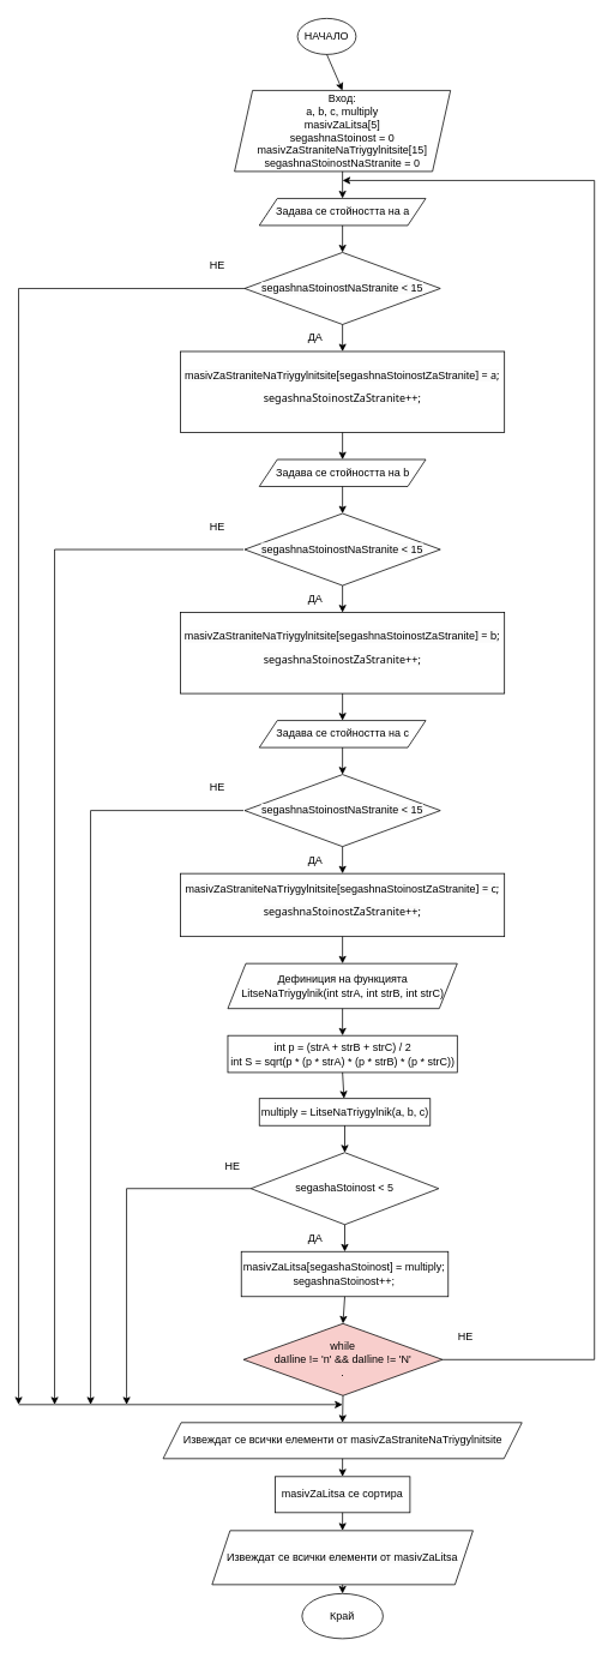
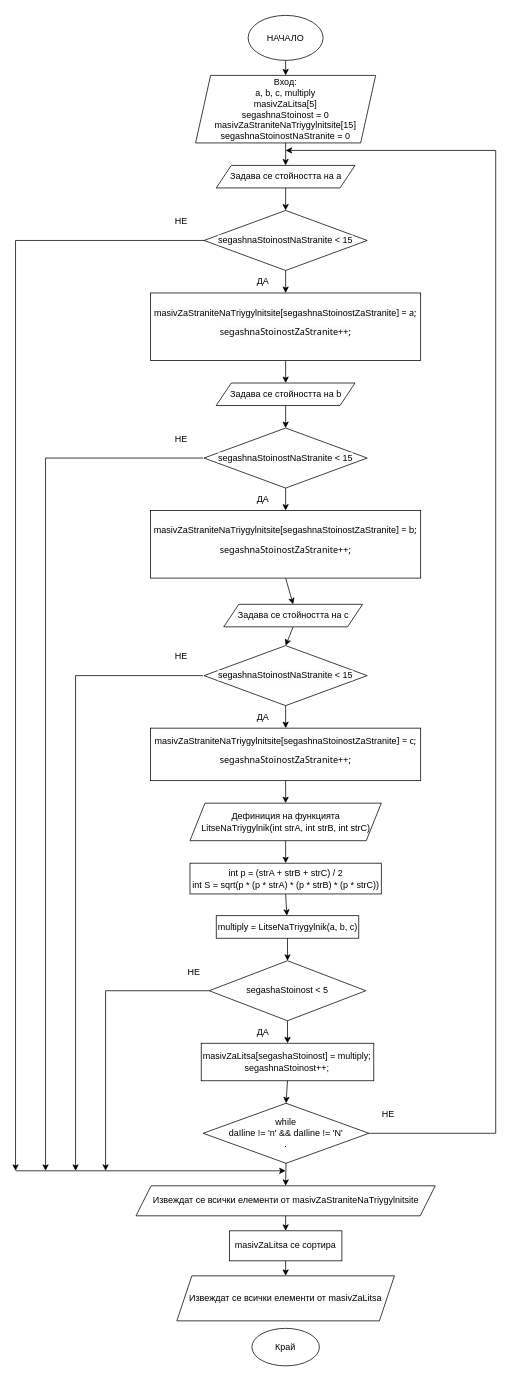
  <mxCell id="0" />
  <mxCell id="1" parent="0" />
- <mxCell id="2" value="НАЧАЛО" style="ellipse;whiteSpace=wrap;html=1;" parent="1" vertex="1"><mxGeometry x="330" y="20" width="65" height="40" as="geometry" /></mxCell>
+ <mxCell id="2" value="НАЧАЛО" style="ellipse;whiteSpace=wrap;html=1;" parent="1" vertex="1"><mxGeometry x="330" y="20" width="100" height="60" as="geometry" /></mxCell>
  <mxCell id="3" value="Вход:&lt;br&gt;a, b, c, multiply&lt;br&gt;&lt;div style=&quot;&quot;&gt;&lt;span style=&quot;background-color: initial;&quot;&gt;masivZaLitsa[5]&lt;/span&gt;&lt;/div&gt;&lt;div style=&quot;&quot;&gt;&lt;span style=&quot;background-color: initial;&quot;&gt;segashnaStoinost = 0&lt;/span&gt;&lt;/div&gt;&lt;div style=&quot;&quot;&gt;&lt;span style=&quot;background-color: initial;&quot;&gt;masivZaStraniteNaTriygylnitsite[15]&lt;/span&gt;&lt;/div&gt;&lt;div style=&quot;&quot;&gt;&lt;span style=&quot;background-color: initial;&quot;&gt;segashnaStoinostNaStranite = 0&lt;/span&gt;&lt;/div&gt;" style="shape=parallelogram;perimeter=parallelogramPerimeter;whiteSpace=wrap;html=1;fixedSize=1;" parent="1" vertex="1"><mxGeometry x="260" y="100" width="240" height="90" as="geometry" /></mxCell>
  <mxCell id="4" value="" style="endArrow=classic;html=1;rounded=0;exitX=0.5;exitY=1;exitDx=0;exitDy=0;entryX=0.5;entryY=0;entryDx=0;entryDy=0;" parent="1" source="2" target="3" edge="1"><mxGeometry width="50" height="50" relative="1" as="geometry"><mxPoint x="360" y="320" as="sourcePoint" /><mxPoint x="410" y="270" as="targetPoint" /></mxGeometry></mxCell>
  <mxCell id="5" value="" style="endArrow=classic;html=1;rounded=0;exitX=0.5;exitY=1;exitDx=0;exitDy=0;entryX=0.5;entryY=0;entryDx=0;entryDy=0;" parent="1" source="3" target="6" edge="1"><mxGeometry width="50" height="50" relative="1" as="geometry"><mxPoint x="370" y="300" as="sourcePoint" /><mxPoint x="420" y="250" as="targetPoint" /></mxGeometry></mxCell>
  <mxCell id="6" value="Задава се стойността на a" style="shape=parallelogram;perimeter=parallelogramPerimeter;whiteSpace=wrap;html=1;fixedSize=1;" parent="1" vertex="1"><mxGeometry x="287.5" y="220" width="185" height="30" as="geometry" /></mxCell>
  <mxCell id="7" value="" style="endArrow=classic;html=1;rounded=0;exitX=0.5;exitY=1;exitDx=0;exitDy=0;entryX=0.5;entryY=0;entryDx=0;entryDy=0;" parent="1" source="6" target="8" edge="1"><mxGeometry width="50" height="50" relative="1" as="geometry"><mxPoint x="380" y="340" as="sourcePoint" /><mxPoint x="430" y="290" as="targetPoint" /></mxGeometry></mxCell>
  <mxCell id="8" value="&lt;span style=&quot;color: rgb(0, 0, 0); font-family: Helvetica; font-size: 12px; font-style: normal; font-variant-ligatures: normal; font-variant-caps: normal; font-weight: 400; letter-spacing: normal; orphans: 2; text-align: center; text-indent: 0px; text-transform: none; widows: 2; word-spacing: 0px; -webkit-text-stroke-width: 0px; background-color: rgb(251, 251, 251); text-decoration-thickness: initial; text-decoration-style: initial; text-decoration-color: initial; float: none; display: inline !important;&quot;&gt;segashnaStoinostNaStranite &amp;lt; 15&lt;/span&gt;" style="rhombus;whiteSpace=wrap;html=1;" parent="1" vertex="1"><mxGeometry x="271.25" y="280" width="217.5" height="80" as="geometry" /></mxCell>
  <mxCell id="9" value="&lt;div style=&quot;margin: 0px; padding: 0px; user-select: text; -webkit-user-drag: none; -webkit-tap-highlight-color: transparent; overflow: visible; cursor: text; clear: both; position: relative; direction: ltr; background-color: rgb(255, 255, 255);&quot; class=&quot;OutlineElement Ltr SCXW58210390 BCX0&quot;&gt;&lt;p style=&quot;margin: 0px 0px 10.667px; padding: 0px; user-select: text; -webkit-user-drag: none; -webkit-tap-highlight-color: transparent; overflow-wrap: break-word; vertical-align: baseline; font-kerning: none; background-color: transparent; color: windowtext;&quot; class=&quot;Paragraph SCXW58210390 BCX0&quot;&gt;&lt;span style=&quot;font-family: Helvetica; background-color: rgb(251, 251, 251);&quot;&gt;masivZaStraniteNaTriygylnitsite[segashnaStoinostZaStranite&lt;/span&gt;&lt;span style=&quot;background-color: rgb(251, 251, 251);&quot;&gt;&lt;font face=&quot;Segoe UI, Segoe UI Web, Arial, Verdana, sans-serif&quot;&gt;] = a;&lt;/font&gt;&lt;/span&gt;&lt;/p&gt;&lt;p style=&quot;margin: 0px 0px 10.667px; padding: 0px; user-select: text; -webkit-user-drag: none; -webkit-tap-highlight-color: transparent; overflow-wrap: break-word; vertical-align: baseline; font-kerning: none; background-color: transparent; color: windowtext;&quot; class=&quot;Paragraph SCXW58210390 BCX0&quot;&gt;&lt;span style=&quot;background-color: rgb(251, 251, 251);&quot;&gt;&lt;font face=&quot;Segoe UI, Segoe UI Web, Arial, Verdana, sans-serif&quot;&gt;segashnaStoinostZaStranite++;&lt;/font&gt;&lt;/span&gt;&lt;/p&gt;&lt;/div&gt;" style="rounded=0;whiteSpace=wrap;html=1;align=center;" parent="1" vertex="1"><mxGeometry x="200" y="390" width="360" height="90" as="geometry" /></mxCell>
  <mxCell id="10" value="" style="endArrow=classic;html=1;rounded=0;exitX=0.5;exitY=1;exitDx=0;exitDy=0;entryX=0.5;entryY=0;entryDx=0;entryDy=0;" parent="1" source="8" target="9" edge="1"><mxGeometry width="50" height="50" relative="1" as="geometry"><mxPoint x="250" y="400" as="sourcePoint" /><mxPoint x="300" y="350" as="targetPoint" /></mxGeometry></mxCell>
  <mxCell id="11" value="" style="endArrow=classic;html=1;rounded=0;exitX=0;exitY=0.5;exitDx=0;exitDy=0;" parent="1" source="8" edge="1"><mxGeometry width="50" height="50" relative="1" as="geometry"><mxPoint x="210" y="300" as="sourcePoint" /><mxPoint x="20" y="1560" as="targetPoint" /><Array as="points"><mxPoint x="20" y="320" /></Array></mxGeometry></mxCell>
  <mxCell id="12" value="НЕ" style="text;html=1;strokeColor=none;fillColor=none;align=center;verticalAlign=middle;whiteSpace=wrap;rounded=0;" parent="1" vertex="1"><mxGeometry x="211" y="280" width="60" height="30" as="geometry" /></mxCell>
  <mxCell id="13" value="ДА" style="text;html=1;strokeColor=none;fillColor=none;align=center;verticalAlign=middle;whiteSpace=wrap;rounded=0;" parent="1" vertex="1"><mxGeometry x="320" y="360" width="60" height="30" as="geometry" /></mxCell>
  <mxCell id="14" value="Задава се стойността на b" style="shape=parallelogram;perimeter=parallelogramPerimeter;whiteSpace=wrap;html=1;fixedSize=1;" parent="1" vertex="1"><mxGeometry x="287.5" y="510" width="185" height="30" as="geometry" /></mxCell>
  <mxCell id="15" value="" style="endArrow=classic;html=1;rounded=0;exitX=0.5;exitY=1;exitDx=0;exitDy=0;entryX=0.5;entryY=0;entryDx=0;entryDy=0;" parent="1" source="14" target="16" edge="1"><mxGeometry width="50" height="50" relative="1" as="geometry"><mxPoint x="380" y="630" as="sourcePoint" /><mxPoint x="430" y="580" as="targetPoint" /></mxGeometry></mxCell>
  <mxCell id="16" value="&lt;span style=&quot;color: rgb(0, 0, 0); font-family: Helvetica; font-size: 12px; font-style: normal; font-variant-ligatures: normal; font-variant-caps: normal; font-weight: 400; letter-spacing: normal; orphans: 2; text-align: center; text-indent: 0px; text-transform: none; widows: 2; word-spacing: 0px; -webkit-text-stroke-width: 0px; background-color: rgb(251, 251, 251); text-decoration-thickness: initial; text-decoration-style: initial; text-decoration-color: initial; float: none; display: inline !important;&quot;&gt;segashnaStoinostNaStranite &amp;lt; 15&lt;/span&gt;" style="rhombus;whiteSpace=wrap;html=1;" parent="1" vertex="1"><mxGeometry x="271.25" y="570" width="217.5" height="80" as="geometry" /></mxCell>
  <mxCell id="17" value="&lt;div style=&quot;margin: 0px; padding: 0px; user-select: text; -webkit-user-drag: none; -webkit-tap-highlight-color: transparent; overflow: visible; cursor: text; clear: both; position: relative; direction: ltr; background-color: rgb(255, 255, 255);&quot; class=&quot;OutlineElement Ltr SCXW58210390 BCX0&quot;&gt;&lt;p style=&quot;margin: 0px 0px 10.667px; padding: 0px; user-select: text; -webkit-user-drag: none; -webkit-tap-highlight-color: transparent; overflow-wrap: break-word; vertical-align: baseline; font-kerning: none; background-color: transparent; color: windowtext;&quot; class=&quot;Paragraph SCXW58210390 BCX0&quot;&gt;&lt;span style=&quot;font-family: Helvetica; background-color: rgb(251, 251, 251);&quot;&gt;masivZaStraniteNaTriygylnitsite[segashnaStoinostZaStranite&lt;/span&gt;&lt;span style=&quot;background-color: rgb(251, 251, 251);&quot;&gt;&lt;font face=&quot;Segoe UI, Segoe UI Web, Arial, Verdana, sans-serif&quot;&gt;] = b;&lt;/font&gt;&lt;/span&gt;&lt;/p&gt;&lt;p style=&quot;margin: 0px 0px 10.667px; padding: 0px; user-select: text; -webkit-user-drag: none; -webkit-tap-highlight-color: transparent; overflow-wrap: break-word; vertical-align: baseline; font-kerning: none; background-color: transparent; color: windowtext;&quot; class=&quot;Paragraph SCXW58210390 BCX0&quot;&gt;&lt;span style=&quot;background-color: rgb(251, 251, 251);&quot;&gt;&lt;font face=&quot;Segoe UI, Segoe UI Web, Arial, Verdana, sans-serif&quot;&gt;segashnaStoinostZaStranite++;&lt;/font&gt;&lt;/span&gt;&lt;/p&gt;&lt;/div&gt;" style="rounded=0;whiteSpace=wrap;html=1;align=center;" parent="1" vertex="1"><mxGeometry x="200" y="680" width="360" height="90" as="geometry" /></mxCell>
  <mxCell id="18" value="" style="endArrow=classic;html=1;rounded=0;exitX=0.5;exitY=1;exitDx=0;exitDy=0;entryX=0.5;entryY=0;entryDx=0;entryDy=0;" parent="1" source="16" target="17" edge="1"><mxGeometry width="50" height="50" relative="1" as="geometry"><mxPoint x="250" y="690" as="sourcePoint" /><mxPoint x="300" y="640" as="targetPoint" /></mxGeometry></mxCell>
  <mxCell id="19" value="НЕ" style="text;html=1;strokeColor=none;fillColor=none;align=center;verticalAlign=middle;whiteSpace=wrap;rounded=0;" parent="1" vertex="1"><mxGeometry x="211" y="570" width="60" height="30" as="geometry" /></mxCell>
  <mxCell id="20" value="ДА" style="text;html=1;strokeColor=none;fillColor=none;align=center;verticalAlign=middle;whiteSpace=wrap;rounded=0;" parent="1" vertex="1"><mxGeometry x="320" y="650" width="60" height="30" as="geometry" /></mxCell>
  <mxCell id="21" value="" style="endArrow=classic;html=1;rounded=0;exitX=0.5;exitY=1;exitDx=0;exitDy=0;entryX=0.5;entryY=0;entryDx=0;entryDy=0;" parent="1" source="9" target="14" edge="1"><mxGeometry width="50" height="50" relative="1" as="geometry"><mxPoint x="170" y="560" as="sourcePoint" /><mxPoint x="220" y="510" as="targetPoint" /></mxGeometry></mxCell>
  <mxCell id="22" value="" style="endArrow=classic;html=1;rounded=0;" parent="1" edge="1"><mxGeometry width="50" height="50" relative="1" as="geometry"><mxPoint x="270" y="610" as="sourcePoint" /><mxPoint x="60" y="1560" as="targetPoint" /><Array as="points"><mxPoint x="60" y="610" /></Array></mxGeometry></mxCell>
- <mxCell id="23" value="Задава се стойността на c" style="shape=parallelogram;perimeter=parallelogramPerimeter;whiteSpace=wrap;html=1;fixedSize=1;" parent="1" vertex="1"><mxGeometry x="287.5" y="800" width="185" height="30" as="geometry" /></mxCell>
+ <mxCell id="23" value="Задава се стойността на c" style="shape=parallelogram;perimeter=parallelogramPerimeter;whiteSpace=wrap;html=1;fixedSize=1;" parent="1" vertex="1"><mxGeometry x="297.5" y="805" width="185" height="30" as="geometry" /></mxCell>
  <mxCell id="24" value="" style="endArrow=classic;html=1;rounded=0;exitX=0.5;exitY=1;exitDx=0;exitDy=0;entryX=0.5;entryY=0;entryDx=0;entryDy=0;" parent="1" source="23" target="25" edge="1"><mxGeometry width="50" height="50" relative="1" as="geometry"><mxPoint x="380" y="920" as="sourcePoint" /><mxPoint x="430" y="870" as="targetPoint" /></mxGeometry></mxCell>
  <mxCell id="25" value="&lt;span style=&quot;color: rgb(0, 0, 0); font-family: Helvetica; font-size: 12px; font-style: normal; font-variant-ligatures: normal; font-variant-caps: normal; font-weight: 400; letter-spacing: normal; orphans: 2; text-align: center; text-indent: 0px; text-transform: none; widows: 2; word-spacing: 0px; -webkit-text-stroke-width: 0px; background-color: rgb(251, 251, 251); text-decoration-thickness: initial; text-decoration-style: initial; text-decoration-color: initial; float: none; display: inline !important;&quot;&gt;segashnaStoinostNaStranite &amp;lt; 15&lt;/span&gt;" style="rhombus;whiteSpace=wrap;html=1;" parent="1" vertex="1"><mxGeometry x="271.25" y="860" width="217.5" height="80" as="geometry" /></mxCell>
  <mxCell id="26" value="&lt;div style=&quot;margin: 0px; padding: 0px; user-select: text; -webkit-user-drag: none; -webkit-tap-highlight-color: transparent; overflow: visible; cursor: text; clear: both; position: relative; direction: ltr; background-color: rgb(255, 255, 255);&quot; class=&quot;OutlineElement Ltr SCXW58210390 BCX0&quot;&gt;&lt;p style=&quot;margin: 0px 0px 10.667px; padding: 0px; user-select: text; -webkit-user-drag: none; -webkit-tap-highlight-color: transparent; overflow-wrap: break-word; vertical-align: baseline; font-kerning: none; background-color: transparent; color: windowtext;&quot; class=&quot;Paragraph SCXW58210390 BCX0&quot;&gt;&lt;span style=&quot;font-family: Helvetica; background-color: rgb(251, 251, 251);&quot;&gt;masivZaStraniteNaTriygylnitsite[segashnaStoinostZaStranite&lt;/span&gt;&lt;span style=&quot;background-color: rgb(251, 251, 251);&quot;&gt;&lt;font face=&quot;Segoe UI, Segoe UI Web, Arial, Verdana, sans-serif&quot;&gt;] = c;&lt;/font&gt;&lt;/span&gt;&lt;/p&gt;&lt;p style=&quot;margin: 0px 0px 10.667px; padding: 0px; user-select: text; -webkit-user-drag: none; -webkit-tap-highlight-color: transparent; overflow-wrap: break-word; vertical-align: baseline; font-kerning: none; background-color: transparent; color: windowtext;&quot; class=&quot;Paragraph SCXW58210390 BCX0&quot;&gt;&lt;span style=&quot;background-color: rgb(251, 251, 251);&quot;&gt;&lt;font face=&quot;Segoe UI, Segoe UI Web, Arial, Verdana, sans-serif&quot;&gt;segashnaStoinostZaStranite++;&lt;/font&gt;&lt;/span&gt;&lt;/p&gt;&lt;/div&gt;" style="rounded=0;whiteSpace=wrap;html=1;align=center;" parent="1" vertex="1"><mxGeometry x="200" y="970" width="360" height="70" as="geometry" /></mxCell>
  <mxCell id="27" value="" style="endArrow=classic;html=1;rounded=0;exitX=0.5;exitY=1;exitDx=0;exitDy=0;entryX=0.5;entryY=0;entryDx=0;entryDy=0;" parent="1" source="25" target="26" edge="1"><mxGeometry width="50" height="50" relative="1" as="geometry"><mxPoint x="250" y="980" as="sourcePoint" /><mxPoint x="300" y="930" as="targetPoint" /></mxGeometry></mxCell>
  <mxCell id="28" value="НЕ" style="text;html=1;strokeColor=none;fillColor=none;align=center;verticalAlign=middle;whiteSpace=wrap;rounded=0;" parent="1" vertex="1"><mxGeometry x="211" y="860" width="60" height="30" as="geometry" /></mxCell>
  <mxCell id="29" value="ДА" style="text;html=1;strokeColor=none;fillColor=none;align=center;verticalAlign=middle;whiteSpace=wrap;rounded=0;" parent="1" vertex="1"><mxGeometry x="320" y="940" width="60" height="30" as="geometry" /></mxCell>
  <mxCell id="30" value="" style="endArrow=classic;html=1;rounded=0;" parent="1" edge="1"><mxGeometry width="50" height="50" relative="1" as="geometry"><mxPoint x="270" y="900" as="sourcePoint" /><mxPoint x="100" y="1560" as="targetPoint" /><Array as="points"><mxPoint x="100" y="900" /></Array></mxGeometry></mxCell>
  <mxCell id="31" value="" style="endArrow=classic;html=1;rounded=0;exitX=0.5;exitY=1;exitDx=0;exitDy=0;entryX=0.5;entryY=0;entryDx=0;entryDy=0;" parent="1" source="17" target="23" edge="1"><mxGeometry width="50" height="50" relative="1" as="geometry"><mxPoint x="200" y="850" as="sourcePoint" /><mxPoint x="250" y="800" as="targetPoint" /></mxGeometry></mxCell>
  <mxCell id="32" value="" style="endArrow=classic;html=1;rounded=0;exitX=0.5;exitY=1;exitDx=0;exitDy=0;entryX=0.5;entryY=0;entryDx=0;entryDy=0;" parent="1" source="26" target="33" edge="1"><mxGeometry width="50" height="50" relative="1" as="geometry"><mxPoint x="370" y="1170" as="sourcePoint" /><mxPoint x="380" y="1090" as="targetPoint" /></mxGeometry></mxCell>
  <mxCell id="33" value="Дефиниция на функцията&lt;br&gt;LitseNaTriygylnik(int strA, int strB, int strC)" style="shape=parallelogram;perimeter=parallelogramPerimeter;whiteSpace=wrap;html=1;fixedSize=1;" parent="1" vertex="1"><mxGeometry x="252.5" y="1070" width="255" height="50" as="geometry" /></mxCell>
  <mxCell id="34" value="" style="endArrow=classic;html=1;rounded=0;exitX=0.5;exitY=1;exitDx=0;exitDy=0;entryX=0.5;entryY=0;entryDx=0;entryDy=0;" parent="1" source="33" target="35" edge="1"><mxGeometry width="50" height="50" relative="1" as="geometry"><mxPoint x="370" y="1160" as="sourcePoint" /><mxPoint x="380" y="1180" as="targetPoint" /></mxGeometry></mxCell>
  <mxCell id="35" value="int p = (strA + strB + strC) / 2&lt;br&gt;int S = sqrt(p * (p * strA) * (p * strB) * (p * strC))" style="rounded=0;whiteSpace=wrap;html=1;" parent="1" vertex="1"><mxGeometry x="252.5" y="1150" width="255" height="41" as="geometry" /></mxCell>
  <mxCell id="36" value="multiply = LitseNaTriygylnik(a, b, c)" style="rounded=0;whiteSpace=wrap;html=1;" parent="1" vertex="1"><mxGeometry x="287.5" y="1220" width="190" height="30" as="geometry" /></mxCell>
  <mxCell id="37" value="" style="endArrow=classic;html=1;rounded=0;exitX=0.5;exitY=1;exitDx=0;exitDy=0;" parent="1" source="35" target="36" edge="1"><mxGeometry width="50" height="50" relative="1" as="geometry"><mxPoint x="370" y="1160" as="sourcePoint" /><mxPoint x="420" y="1110" as="targetPoint" /></mxGeometry></mxCell>
  <mxCell id="38" value="segashaStoinost &amp;lt; 5" style="rhombus;whiteSpace=wrap;html=1;" parent="1" vertex="1"><mxGeometry x="278.12" y="1280" width="208.75" height="80" as="geometry" /></mxCell>
  <mxCell id="39" value="" style="endArrow=classic;html=1;rounded=0;exitX=0.5;exitY=1;exitDx=0;exitDy=0;entryX=0.5;entryY=0;entryDx=0;entryDy=0;" parent="1" source="36" target="38" edge="1"><mxGeometry width="50" height="50" relative="1" as="geometry"><mxPoint x="130" y="1350" as="sourcePoint" /><mxPoint x="180" y="1300" as="targetPoint" /></mxGeometry></mxCell>
  <mxCell id="40" value="" style="endArrow=classic;html=1;rounded=0;exitX=0;exitY=0.5;exitDx=0;exitDy=0;" parent="1" source="38" edge="1"><mxGeometry width="50" height="50" relative="1" as="geometry"><mxPoint x="360" y="1400" as="sourcePoint" /><mxPoint x="140" y="1560" as="targetPoint" /><Array as="points"><mxPoint x="140" y="1320" /></Array></mxGeometry></mxCell>
  <mxCell id="41" value="НЕ" style="text;html=1;strokeColor=none;fillColor=none;align=center;verticalAlign=middle;whiteSpace=wrap;rounded=0;" parent="1" vertex="1"><mxGeometry x="227.5" y="1280" width="60" height="30" as="geometry" /></mxCell>
  <mxCell id="42" value="masivZaLitsa[segashaStoinost] = multiply;&lt;br&gt;segashnaStoinost++;" style="rounded=0;whiteSpace=wrap;html=1;" parent="1" vertex="1"><mxGeometry x="267.49" y="1390" width="230" height="50" as="geometry" /></mxCell>
  <mxCell id="43" value="" style="endArrow=classic;html=1;rounded=0;exitX=0.5;exitY=1;exitDx=0;exitDy=0;entryX=0.5;entryY=0;entryDx=0;entryDy=0;" parent="1" source="38" target="42" edge="1"><mxGeometry width="50" height="50" relative="1" as="geometry"><mxPoint x="190" y="1550" as="sourcePoint" /><mxPoint x="240" y="1500" as="targetPoint" /></mxGeometry></mxCell>
  <mxCell id="44" value="ДА" style="text;html=1;strokeColor=none;fillColor=none;align=center;verticalAlign=middle;whiteSpace=wrap;rounded=0;" parent="1" vertex="1"><mxGeometry x="320" y="1360" width="60" height="30" as="geometry" /></mxCell>
- <mxCell id="45" value="while&lt;br&gt;daIline != 'n' &amp;amp;&amp;amp; daIline != 'N'&lt;br&gt;." style="rhombus;whiteSpace=wrap;html=1;fillColor=#f8cecc;" parent="1" vertex="1"><mxGeometry x="270" y="1470" width="221" height="80" as="geometry" /></mxCell>
+ <mxCell id="45" value="while&lt;br&gt;daIline != 'n' &amp;amp;&amp;amp; daIline != 'N'&lt;br&gt;." style="rhombus;whiteSpace=wrap;html=1;" parent="1" vertex="1"><mxGeometry x="270" y="1470" width="221" height="80" as="geometry" /></mxCell>
  <mxCell id="46" value="" style="endArrow=classic;html=1;rounded=0;exitX=0.5;exitY=1;exitDx=0;exitDy=0;entryX=0.5;entryY=0;entryDx=0;entryDy=0;" parent="1" source="42" target="45" edge="1"><mxGeometry width="50" height="50" relative="1" as="geometry"><mxPoint x="140" y="1530" as="sourcePoint" /><mxPoint x="190" y="1480" as="targetPoint" /></mxGeometry></mxCell>
  <mxCell id="47" value="" style="endArrow=classic;html=1;rounded=0;exitX=1;exitY=0.5;exitDx=0;exitDy=0;" parent="1" source="45" edge="1"><mxGeometry width="50" height="50" relative="1" as="geometry"><mxPoint x="500" y="1510" as="sourcePoint" /><mxPoint x="380" y="200" as="targetPoint" /><Array as="points"><mxPoint x="660" y="1510" /><mxPoint x="660" y="200" /></Array></mxGeometry></mxCell>
  <mxCell id="48" value="НЕ" style="text;html=1;strokeColor=none;fillColor=none;align=center;verticalAlign=middle;whiteSpace=wrap;rounded=0;" parent="1" vertex="1"><mxGeometry x="487" y="1470" width="60" height="30" as="geometry" /></mxCell>
  <mxCell id="49" value="" style="endArrow=classic;html=1;rounded=0;exitX=0.5;exitY=1;exitDx=0;exitDy=0;entryX=0.5;entryY=0;entryDx=0;entryDy=0;" parent="1" source="45" target="50" edge="1"><mxGeometry width="50" height="50" relative="1" as="geometry"><mxPoint x="420" y="1570" as="sourcePoint" /><mxPoint x="381" y="1590" as="targetPoint" /></mxGeometry></mxCell>
  <mxCell id="50" value="Извеждат се всички елементи от masivZaStraniteNaTriygylnitsite" style="shape=parallelogram;perimeter=parallelogramPerimeter;whiteSpace=wrap;html=1;fixedSize=1;" parent="1" vertex="1"><mxGeometry x="180.63" y="1580" width="398.75" height="40" as="geometry" /></mxCell>
  <mxCell id="51" value="" style="endArrow=classic;html=1;rounded=0;" parent="1" edge="1"><mxGeometry width="50" height="50" relative="1" as="geometry"><mxPoint x="20" y="1560" as="sourcePoint" /><mxPoint x="380" y="1560" as="targetPoint" /></mxGeometry></mxCell>
  <mxCell id="52" value="masivZaLitsa се сортира" style="rounded=0;whiteSpace=wrap;html=1;" parent="1" vertex="1"><mxGeometry x="305" y="1640" width="150" height="40" as="geometry" /></mxCell>
  <mxCell id="53" value="" style="endArrow=classic;html=1;rounded=0;exitX=0.5;exitY=1;exitDx=0;exitDy=0;entryX=0.5;entryY=0;entryDx=0;entryDy=0;" parent="1" source="50" target="52" edge="1"><mxGeometry width="50" height="50" relative="1" as="geometry"><mxPoint x="70" y="1730" as="sourcePoint" /><mxPoint x="120" y="1680" as="targetPoint" /></mxGeometry></mxCell>
  <mxCell id="54" value="&lt;span style=&quot;color: rgb(0, 0, 0); font-family: Helvetica; font-size: 12px; font-style: normal; font-variant-ligatures: normal; font-variant-caps: normal; font-weight: 400; letter-spacing: normal; orphans: 2; text-align: center; text-indent: 0px; text-transform: none; widows: 2; word-spacing: 0px; -webkit-text-stroke-width: 0px; background-color: rgb(251, 251, 251); text-decoration-thickness: initial; text-decoration-style: initial; text-decoration-color: initial; float: none; display: inline !important;&quot;&gt;Извеждат се всички елементи от masivZaLitsa&lt;/span&gt;" style="shape=parallelogram;perimeter=parallelogramPerimeter;whiteSpace=wrap;html=1;fixedSize=1;" parent="1" vertex="1"><mxGeometry x="235" y="1700" width="290" height="60" as="geometry" /></mxCell>
  <mxCell id="55" value="" style="endArrow=classic;html=1;rounded=0;exitX=0.5;exitY=1;exitDx=0;exitDy=0;entryX=0.5;entryY=0;entryDx=0;entryDy=0;" parent="1" source="52" target="54" edge="1"><mxGeometry width="50" height="50" relative="1" as="geometry"><mxPoint x="150" y="1740" as="sourcePoint" /><mxPoint x="200" y="1690" as="targetPoint" /></mxGeometry></mxCell>
  <mxCell id="56" value="Край" style="ellipse;whiteSpace=wrap;html=1;" parent="1" vertex="1"><mxGeometry x="335" y="1770" width="90" height="50" as="geometry" /></mxCell>
- <mxCell id="57" value="" style="endArrow=classic;html=1;rounded=0;exitX=0.5;exitY=1;exitDx=0;exitDy=0;entryX=0.5;entryY=0;entryDx=0;entryDy=0;" parent="1" source="54" target="56" edge="1"><mxGeometry width="50" height="50" relative="1" as="geometry"><mxPoint x="140" y="1830" as="sourcePoint" /><mxPoint x="190" y="1780" as="targetPoint" /></mxGeometry></mxCell>
